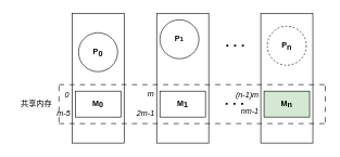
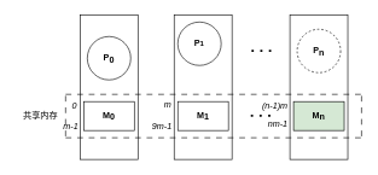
  <mxCell id="0" />
  <mxCell id="1" parent="0" />
  <mxCell id="2" value="" style="rounded=0;whiteSpace=wrap;html=1;" parent="1" vertex="1"><mxGeometry x="110" y="20" width="80" height="200" as="geometry" /></mxCell>
  <mxCell id="3" value="&lt;b&gt;P&lt;sub&gt;&lt;font style=&quot;font-size: 12px;&quot;&gt;0&lt;/font&gt;&lt;/sub&gt;&lt;/b&gt;" style="ellipse;whiteSpace=wrap;html=1;aspect=fixed;" parent="1" vertex="1"><mxGeometry x="120" y="50" width="60" height="60" as="geometry" /></mxCell>
  <mxCell id="4" value="" style="rounded=0;whiteSpace=wrap;html=1;" parent="1" vertex="1"><mxGeometry x="240" y="20" width="80" height="200" as="geometry" /></mxCell>
  <mxCell id="5" value="&lt;b&gt;P&lt;span style=&quot;font-size: 10px;&quot;&gt;1&lt;/span&gt;&lt;/b&gt;" style="ellipse;whiteSpace=wrap;html=1;aspect=fixed;" parent="1" vertex="1"><mxGeometry x="245" y="30" width="60" height="60" as="geometry" /></mxCell>
  <mxCell id="6" value="" style="rounded=0;whiteSpace=wrap;html=1;" parent="1" vertex="1"><mxGeometry x="400" y="20" width="80" height="200" as="geometry" /></mxCell>
  <mxCell id="7" value="&lt;b&gt;P&lt;sub&gt;&lt;font style=&quot;font-size: 12px;&quot;&gt;n&lt;/font&gt;&lt;/sub&gt;&lt;/b&gt;" style="ellipse;whiteSpace=wrap;html=1;aspect=fixed;dashed=1;" parent="1" vertex="1"><mxGeometry x="410" y="40" width="60" height="60" as="geometry" /></mxCell>
  <mxCell id="8" value="&lt;b&gt;M&lt;sub&gt;&lt;font style=&quot;font-size: 12px;&quot;&gt;0&lt;/font&gt;&lt;/sub&gt;&lt;/b&gt;" style="rounded=0;whiteSpace=wrap;html=1;" parent="1" vertex="1"><mxGeometry x="115" y="140" width="70" height="40" as="geometry" /></mxCell>
  <mxCell id="9" value="&lt;b&gt;M&lt;sub&gt;&lt;font style=&quot;font-size: 12px;&quot;&gt;1&lt;/font&gt;&lt;/sub&gt;&lt;/b&gt;" style="rounded=0;whiteSpace=wrap;html=1;" parent="1" vertex="1"><mxGeometry x="245" y="140" width="70" height="40" as="geometry" /></mxCell>
  <mxCell id="10" value="&lt;b&gt;M&lt;sub&gt;&lt;font style=&quot;font-size: 12px;&quot;&gt;n&lt;/font&gt;&lt;/sub&gt;&lt;/b&gt;" style="rounded=0;whiteSpace=wrap;html=1;fillColor=#d5e8d4;" parent="1" vertex="1"><mxGeometry x="405" y="140" width="70" height="40" as="geometry" /></mxCell>
  <mxCell id="11" value="" style="endArrow=none;dashed=1;html=1;dashPattern=1 3;strokeWidth=3;rounded=0;" parent="1" edge="1"><mxGeometry width="50" height="50" relative="1" as="geometry"><mxPoint x="347" y="69.67" as="sourcePoint" /><mxPoint x="376" y="69.67" as="targetPoint" /></mxGeometry></mxCell>
  <mxCell id="12" value="" style="endArrow=none;dashed=1;html=1;dashPattern=8 8;strokeWidth=1;rounded=0;" parent="1" edge="1"><mxGeometry width="50" height="50" relative="1" as="geometry"><mxPoint x="90" y="130" as="sourcePoint" /><mxPoint x="500" y="130" as="targetPoint" /></mxGeometry></mxCell>
  <mxCell id="13" value="" style="endArrow=none;dashed=1;html=1;dashPattern=8 8;strokeWidth=1;rounded=0;" parent="1" edge="1"><mxGeometry width="50" height="50" relative="1" as="geometry"><mxPoint x="90" y="190" as="sourcePoint" /><mxPoint x="500" y="190" as="targetPoint" /></mxGeometry></mxCell>
  <mxCell id="14" value="" style="endArrow=none;dashed=1;html=1;dashPattern=8 8;strokeWidth=1;rounded=0;" parent="1" edge="1"><mxGeometry width="50" height="50" relative="1" as="geometry"><mxPoint x="90" y="132" as="sourcePoint" /><mxPoint x="90" y="192" as="targetPoint" /></mxGeometry></mxCell>
  <mxCell id="15" value="" style="endArrow=none;dashed=1;html=1;dashPattern=8 8;strokeWidth=1;rounded=0;" parent="1" edge="1"><mxGeometry width="50" height="50" relative="1" as="geometry"><mxPoint x="499" y="132" as="sourcePoint" /><mxPoint x="499" y="192" as="targetPoint" /></mxGeometry></mxCell>
  <mxCell id="16" value="" style="endArrow=none;dashed=1;html=1;dashPattern=1 3;strokeWidth=3;rounded=0;" parent="1" edge="1"><mxGeometry width="50" height="50" relative="1" as="geometry"><mxPoint x="346" y="159.5" as="sourcePoint" /><mxPoint x="375" y="159.5" as="targetPoint" /></mxGeometry></mxCell>
  <mxCell id="17" value="共享内存" style="text;html=1;align=center;verticalAlign=middle;resizable=0;points=[];autosize=1;strokeColor=none;fillColor=none;" parent="1" vertex="1"><mxGeometry x="20" y="145" width="70" height="30" as="geometry" /></mxCell>
  <mxCell id="18" value="&lt;i&gt;0&lt;/i&gt;" style="text;html=1;align=center;verticalAlign=middle;resizable=0;points=[];autosize=1;strokeColor=none;fillColor=none;" vertex="1" parent="1"><mxGeometry x="87" y="132" width="30" height="30" as="geometry" /></mxCell>
- <mxCell id="19" value="&lt;i&gt;m-5&lt;/i&gt;" style="text;html=1;align=center;verticalAlign=middle;resizable=0;points=[];autosize=1;strokeColor=none;fillColor=none;" vertex="1" parent="1"><mxGeometry x="77" y="159" width="40" height="30" as="geometry" /></mxCell>
+ <mxCell id="19" value="&lt;i&gt;m-1&lt;/i&gt;" style="text;html=1;align=center;verticalAlign=middle;resizable=0;points=[];autosize=1;strokeColor=none;fillColor=none;" vertex="1" parent="1"><mxGeometry x="77" y="159" width="40" height="30" as="geometry" /></mxCell>
  <mxCell id="20" value="&lt;i&gt;m&lt;/i&gt;" style="text;html=1;align=center;verticalAlign=middle;resizable=0;points=[];autosize=1;strokeColor=none;fillColor=none;" vertex="1" parent="1"><mxGeometry x="216" y="130" width="30" height="30" as="geometry" /></mxCell>
- <mxCell id="21" value="&lt;i&gt;2m-1&lt;/i&gt;" style="text;html=1;align=center;verticalAlign=middle;resizable=0;points=[];autosize=1;strokeColor=none;fillColor=none;" vertex="1" parent="1"><mxGeometry x="198" y="159" width="50" height="30" as="geometry" /></mxCell>
+ <mxCell id="21" value="&lt;i&gt;9m-1&lt;/i&gt;" style="text;html=1;align=center;verticalAlign=middle;resizable=0;points=[];autosize=1;strokeColor=none;fillColor=none;" vertex="1" parent="1"><mxGeometry x="198" y="159" width="50" height="30" as="geometry" /></mxCell>
  <mxCell id="22" value="&lt;i&gt;(n-1)m&lt;/i&gt;" style="text;html=1;align=center;verticalAlign=middle;resizable=0;points=[];autosize=1;strokeColor=none;fillColor=none;" vertex="1" parent="1"><mxGeometry x="349" y="131" width="60" height="30" as="geometry" /></mxCell>
  <mxCell id="23" value="&lt;i&gt;nm-1&lt;/i&gt;" style="text;html=1;align=center;verticalAlign=middle;resizable=0;points=[];autosize=1;strokeColor=none;fillColor=none;" vertex="1" parent="1"><mxGeometry x="358" y="156" width="50" height="30" as="geometry" /></mxCell>
